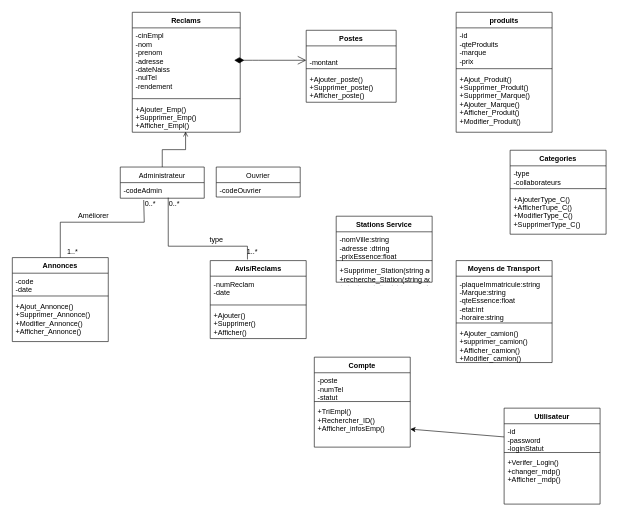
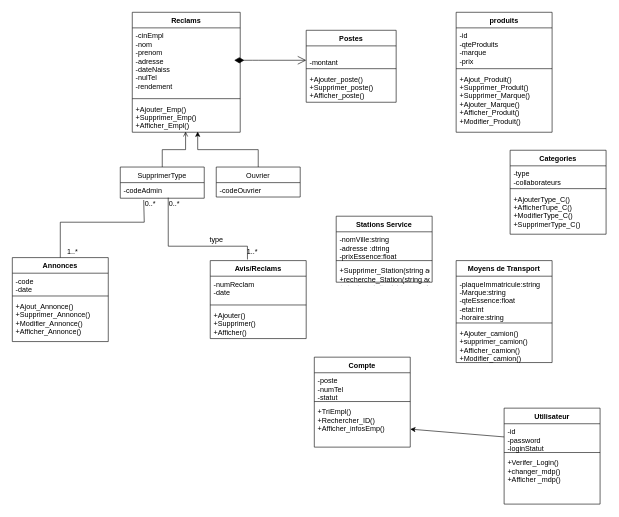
  <mxCell id="0" />
  <mxCell id="1" parent="0" />
  <mxCell id="2" value="Reclams" style="swimlane;fontStyle=1;align=center;verticalAlign=top;childLayout=stackLayout;horizontal=1;startSize=26;horizontalStack=0;resizeParent=1;resizeParentMax=0;resizeLast=0;collapsible=1;marginBottom=0;" parent="1" vertex="1"><mxGeometry x="220" y="20" width="180" height="200" as="geometry" /></mxCell>
  <mxCell id="3" value="-cinEmpl&#10;-nom&#10;-prenom&#10;-adresse&#10;-dateNaiss&#10;-nulTel&#10;-rendement" style="text;strokeColor=none;fillColor=none;align=left;verticalAlign=top;spacingLeft=4;spacingRight=4;overflow=hidden;rotatable=0;points=[[0,0.5],[1,0.5]];portConstraint=eastwest;" parent="2" vertex="1"><mxGeometry y="26" width="180" height="114" as="geometry" /></mxCell>
  <mxCell id="4" value="" style="line;strokeWidth=1;fillColor=none;align=left;verticalAlign=middle;spacingTop=-1;spacingLeft=3;spacingRight=3;rotatable=0;labelPosition=right;points=[];portConstraint=eastwest;" parent="2" vertex="1"><mxGeometry y="140" width="180" height="8" as="geometry" /></mxCell>
  <mxCell id="5" value="+Ajouter_Emp()&#10;+Supprimer_Emp()&#10;+Afficher_Empl()" style="text;strokeColor=none;fillColor=none;align=left;verticalAlign=top;spacingLeft=4;spacingRight=4;overflow=hidden;rotatable=0;points=[[0,0.5],[1,0.5]];portConstraint=eastwest;" parent="2" vertex="1"><mxGeometry y="148" width="180" height="52" as="geometry" /></mxCell>
  <mxCell id="6" value="produits" style="swimlane;fontStyle=1;align=center;verticalAlign=top;childLayout=stackLayout;horizontal=1;startSize=26;horizontalStack=0;resizeParent=1;resizeParentMax=0;resizeLast=0;collapsible=1;marginBottom=0;" parent="1" vertex="1"><mxGeometry x="760" y="20" width="160" height="200" as="geometry" /></mxCell>
  <mxCell id="7" value="-id&#10;-qteProduits&#10;-marque&#10;-prix" style="text;strokeColor=none;fillColor=none;align=left;verticalAlign=top;spacingLeft=4;spacingRight=4;overflow=hidden;rotatable=0;points=[[0,0.5],[1,0.5]];portConstraint=eastwest;" parent="6" vertex="1"><mxGeometry y="26" width="160" height="64" as="geometry" /></mxCell>
  <mxCell id="8" value="" style="line;strokeWidth=1;fillColor=none;align=left;verticalAlign=middle;spacingTop=-1;spacingLeft=3;spacingRight=3;rotatable=0;labelPosition=right;points=[];portConstraint=eastwest;" parent="6" vertex="1"><mxGeometry y="90" width="160" height="8" as="geometry" /></mxCell>
  <mxCell id="9" value="+Ajout_Produit()&#10;+Supprimer_Produit()&#10;+Supprimer_Marque()&#10;+Ajouter_Marque()&#10;+Afficher_Produit()&#10;+Modifier_Produit()" style="text;strokeColor=none;fillColor=none;align=left;verticalAlign=top;spacingLeft=4;spacingRight=4;overflow=hidden;rotatable=0;points=[[0,0.5],[1,0.5]];portConstraint=eastwest;" parent="6" vertex="1"><mxGeometry y="98" width="160" height="102" as="geometry" /></mxCell>
  <mxCell id="10" value="Stations Service" style="swimlane;fontStyle=1;align=center;verticalAlign=top;childLayout=stackLayout;horizontal=1;startSize=26;horizontalStack=0;resizeParent=1;resizeParentMax=0;resizeLast=0;collapsible=1;marginBottom=0;" parent="1" vertex="1"><mxGeometry x="560" y="360" width="160" height="110" as="geometry" /></mxCell>
  <mxCell id="11" value="-nomVille:string&#10;-adresse :dtring&#10;-prixEssence:float" style="text;strokeColor=none;fillColor=none;align=left;verticalAlign=top;spacingLeft=4;spacingRight=4;overflow=hidden;rotatable=0;points=[[0,0.5],[1,0.5]];portConstraint=eastwest;" parent="10" vertex="1"><mxGeometry y="26" width="160" height="44" as="geometry" /></mxCell>
  <mxCell id="12" value="" style="line;strokeWidth=1;fillColor=none;align=left;verticalAlign=middle;spacingTop=-1;spacingLeft=3;spacingRight=3;rotatable=0;labelPosition=right;points=[];portConstraint=eastwest;" parent="10" vertex="1"><mxGeometry y="70" width="160" height="8" as="geometry" /></mxCell>
  <mxCell id="13" value="+Supprimer_Station(string adrese)&#10;+recherche_Station(string adresse)&#10;+ajouter_station(string nomVille)&#10; &#10;" style="text;strokeColor=none;fillColor=none;align=left;verticalAlign=top;spacingLeft=4;spacingRight=4;overflow=hidden;rotatable=0;points=[[0,0.5],[1,0.5]];portConstraint=eastwest;" parent="10" vertex="1"><mxGeometry y="78" width="160" height="32" as="geometry" /></mxCell>
  <mxCell id="14" value="Moyens de Transport" style="swimlane;fontStyle=1;align=center;verticalAlign=top;childLayout=stackLayout;horizontal=1;startSize=26;horizontalStack=0;resizeParent=1;resizeParentMax=0;resizeLast=0;collapsible=1;marginBottom=0;" parent="1" vertex="1"><mxGeometry x="760" y="434" width="160" height="170" as="geometry" /></mxCell>
  <mxCell id="15" value="-plaqueImmatricule:string&#10;-Marque:string&#10;-qteEssence:float&#10;-etat:int&#10;-horaire:string" style="text;strokeColor=none;fillColor=none;align=left;verticalAlign=top;spacingLeft=4;spacingRight=4;overflow=hidden;rotatable=0;points=[[0,0.5],[1,0.5]];portConstraint=eastwest;" parent="14" vertex="1"><mxGeometry y="26" width="160" height="74" as="geometry" /></mxCell>
  <mxCell id="16" value="" style="line;strokeWidth=1;fillColor=none;align=left;verticalAlign=middle;spacingTop=-1;spacingLeft=3;spacingRight=3;rotatable=0;labelPosition=right;points=[];portConstraint=eastwest;" parent="14" vertex="1"><mxGeometry y="100" width="160" height="8" as="geometry" /></mxCell>
  <mxCell id="17" value="+Ajouter_camion()&#10;+supprimer_camion()&#10;+Afficher_camion()&#10;+Modifier_camion()" style="text;strokeColor=none;fillColor=none;align=left;verticalAlign=top;spacingLeft=4;spacingRight=4;overflow=hidden;rotatable=0;points=[[0,0.5],[1,0.5]];portConstraint=eastwest;" parent="14" vertex="1"><mxGeometry y="108" width="160" height="62" as="geometry" /></mxCell>
  <mxCell id="18" value="Avis/Reclams" style="swimlane;fontStyle=1;align=center;verticalAlign=top;childLayout=stackLayout;horizontal=1;startSize=26;horizontalStack=0;resizeParent=1;resizeParentMax=0;resizeLast=0;collapsible=1;marginBottom=0;" parent="1" vertex="1"><mxGeometry x="350" y="434" width="160" height="130" as="geometry" /></mxCell>
  <mxCell id="19" value="-numReclam&#10;-date " style="text;strokeColor=none;fillColor=none;align=left;verticalAlign=top;spacingLeft=4;spacingRight=4;overflow=hidden;rotatable=0;points=[[0,0.5],[1,0.5]];portConstraint=eastwest;" parent="18" vertex="1"><mxGeometry y="26" width="160" height="44" as="geometry" /></mxCell>
  <mxCell id="20" value="" style="line;strokeWidth=1;fillColor=none;align=left;verticalAlign=middle;spacingTop=-1;spacingLeft=3;spacingRight=3;rotatable=0;labelPosition=right;points=[];portConstraint=eastwest;" parent="18" vertex="1"><mxGeometry y="70" width="160" height="8" as="geometry" /></mxCell>
  <mxCell id="21" value="+Ajouter()&#10;+Supprimer()&#10;+Afficher()" style="text;strokeColor=none;fillColor=none;align=left;verticalAlign=top;spacingLeft=4;spacingRight=4;overflow=hidden;rotatable=0;points=[[0,0.5],[1,0.5]];portConstraint=eastwest;" parent="18" vertex="1"><mxGeometry y="78" width="160" height="52" as="geometry" /></mxCell>
  <mxCell id="22" value="Annonces" style="swimlane;fontStyle=1;align=center;verticalAlign=top;childLayout=stackLayout;horizontal=1;startSize=26;horizontalStack=0;resizeParent=1;resizeParentMax=0;resizeLast=0;collapsible=1;marginBottom=0;" parent="1" vertex="1"><mxGeometry x="20" y="429" width="160" height="140" as="geometry" /></mxCell>
  <mxCell id="23" value="-code &#10;-date" style="text;strokeColor=none;fillColor=none;align=left;verticalAlign=top;spacingLeft=4;spacingRight=4;overflow=hidden;rotatable=0;points=[[0,0.5],[1,0.5]];portConstraint=eastwest;" parent="22" vertex="1"><mxGeometry y="26" width="160" height="34" as="geometry" /></mxCell>
  <mxCell id="24" value="" style="line;strokeWidth=1;fillColor=none;align=left;verticalAlign=middle;spacingTop=-1;spacingLeft=3;spacingRight=3;rotatable=0;labelPosition=right;points=[];portConstraint=eastwest;" parent="22" vertex="1"><mxGeometry y="60" width="160" height="8" as="geometry" /></mxCell>
  <mxCell id="25" value="+Ajout_Annonce()&#10;+Supprimer_Annonce()&#10;+Modifier_Annonce()&#10;+Afficher_Annonce()" style="text;strokeColor=none;fillColor=none;align=left;verticalAlign=top;spacingLeft=4;spacingRight=4;overflow=hidden;rotatable=0;points=[[0,0.5],[1,0.5]];portConstraint=eastwest;" parent="22" vertex="1"><mxGeometry y="68" width="160" height="72" as="geometry" /></mxCell>
  <mxCell id="26" value="Compte" style="swimlane;fontStyle=1;align=center;verticalAlign=top;childLayout=stackLayout;horizontal=1;startSize=26;horizontalStack=0;resizeParent=1;resizeParentMax=0;resizeLast=0;collapsible=1;marginBottom=0;" parent="1" vertex="1"><mxGeometry x="523.5" y="595" width="160" height="150" as="geometry" /></mxCell>
  <mxCell id="27" value="-poste&#10;-numTel&#10;-statut" style="text;strokeColor=none;fillColor=none;align=left;verticalAlign=top;spacingLeft=4;spacingRight=4;overflow=hidden;rotatable=0;points=[[0,0.5],[1,0.5]];portConstraint=eastwest;" parent="26" vertex="1"><mxGeometry y="26" width="160" height="44" as="geometry" /></mxCell>
  <mxCell id="28" value="" style="line;strokeWidth=1;fillColor=none;align=left;verticalAlign=middle;spacingTop=-1;spacingLeft=3;spacingRight=3;rotatable=0;labelPosition=right;points=[];portConstraint=eastwest;" parent="26" vertex="1"><mxGeometry y="70" width="160" height="8" as="geometry" /></mxCell>
  <mxCell id="29" value="+TriEmpl()&#10;+Rechercher_ID()&#10;+Afficher_infosEmp()" style="text;strokeColor=none;fillColor=none;align=left;verticalAlign=top;spacingLeft=4;spacingRight=4;overflow=hidden;rotatable=0;points=[[0,0.5],[1,0.5]];portConstraint=eastwest;" parent="26" vertex="1"><mxGeometry y="78" width="160" height="72" as="geometry" /></mxCell>
  <mxCell id="30" value="Utilisateur" style="swimlane;fontStyle=1;align=center;verticalAlign=top;childLayout=stackLayout;horizontal=1;startSize=26;horizontalStack=0;resizeParent=1;resizeParentMax=0;resizeLast=0;collapsible=1;marginBottom=0;" parent="1" vertex="1"><mxGeometry x="840" y="680" width="160" height="160" as="geometry" /></mxCell>
  <mxCell id="31" value="-id&#10;-password&#10;-loginStatut&#10;" style="text;strokeColor=none;fillColor=none;align=left;verticalAlign=top;spacingLeft=4;spacingRight=4;overflow=hidden;rotatable=0;points=[[0,0.5],[1,0.5]];portConstraint=eastwest;" parent="30" vertex="1"><mxGeometry y="26" width="160" height="44" as="geometry" /></mxCell>
  <mxCell id="32" value="" style="line;strokeWidth=1;fillColor=none;align=left;verticalAlign=middle;spacingTop=-1;spacingLeft=3;spacingRight=3;rotatable=0;labelPosition=right;points=[];portConstraint=eastwest;" parent="30" vertex="1"><mxGeometry y="70" width="160" height="8" as="geometry" /></mxCell>
  <mxCell id="33" value="+Verifer_Login()&#10;+changer_mdp()&#10;+Afficher _mdp()" style="text;strokeColor=none;fillColor=none;align=left;verticalAlign=top;spacingLeft=4;spacingRight=4;overflow=hidden;rotatable=0;points=[[0,0.5],[1,0.5]];portConstraint=eastwest;" parent="30" vertex="1"><mxGeometry y="78" width="160" height="82" as="geometry" /></mxCell>
  <mxCell id="34" value="Categories" style="swimlane;fontStyle=1;align=center;verticalAlign=top;childLayout=stackLayout;horizontal=1;startSize=26;horizontalStack=0;resizeParent=1;resizeParentMax=0;resizeLast=0;collapsible=1;marginBottom=0;" parent="1" vertex="1"><mxGeometry x="850" y="250" width="160" height="140" as="geometry" /></mxCell>
  <mxCell id="35" value="-type &#10;-collaborateurs" style="text;strokeColor=none;fillColor=none;align=left;verticalAlign=top;spacingLeft=4;spacingRight=4;overflow=hidden;rotatable=0;points=[[0,0.5],[1,0.5]];portConstraint=eastwest;" parent="34" vertex="1"><mxGeometry y="26" width="160" height="34" as="geometry" /></mxCell>
  <mxCell id="36" value="" style="line;strokeWidth=1;fillColor=none;align=left;verticalAlign=middle;spacingTop=-1;spacingLeft=3;spacingRight=3;rotatable=0;labelPosition=right;points=[];portConstraint=eastwest;" parent="34" vertex="1"><mxGeometry y="60" width="160" height="8" as="geometry" /></mxCell>
  <mxCell id="37" value="+AjouterType_C()&#10;+AfficherTupe_C()&#10;+ModifierType_C()&#10;+SupprimerType_C()" style="text;strokeColor=none;fillColor=none;align=left;verticalAlign=top;spacingLeft=4;spacingRight=4;overflow=hidden;rotatable=0;points=[[0,0.5],[1,0.5]];portConstraint=eastwest;" parent="34" vertex="1"><mxGeometry y="68" width="160" height="72" as="geometry" /></mxCell>
  <mxCell id="38" style="edgeStyle=orthogonalEdgeStyle;rounded=0;orthogonalLoop=1;jettySize=auto;html=1;entryX=0.494;entryY=0.981;entryDx=0;entryDy=0;entryPerimeter=0;endArrow=open;" parent="1" source="39" target="5" edge="1"><mxGeometry relative="1" as="geometry" /></mxCell>
- <mxCell id="39" value="Administrateur" style="swimlane;fontStyle=0;childLayout=stackLayout;horizontal=1;startSize=26;fillColor=none;horizontalStack=0;resizeParent=1;resizeParentMax=0;resizeLast=0;collapsible=1;marginBottom=0;" parent="1" vertex="1"><mxGeometry x="200" y="278" width="140" height="52" as="geometry" /></mxCell>
+ <mxCell id="39" value="SupprimerType" style="swimlane;fontStyle=0;childLayout=stackLayout;horizontal=1;startSize=26;fillColor=none;horizontalStack=0;resizeParent=1;resizeParentMax=0;resizeLast=0;collapsible=1;marginBottom=0;" parent="1" vertex="1"><mxGeometry x="200" y="278" width="140" height="52" as="geometry" /></mxCell>
  <mxCell id="40" value="-codeAdmin" style="text;strokeColor=none;fillColor=none;align=left;verticalAlign=top;spacingLeft=4;spacingRight=4;overflow=hidden;rotatable=0;points=[[0,0.5],[1,0.5]];portConstraint=eastwest;" parent="39" vertex="1"><mxGeometry y="26" width="140" height="26" as="geometry" /></mxCell>
+ <mxCell id="41" style="edgeStyle=orthogonalEdgeStyle;rounded=0;orthogonalLoop=1;jettySize=auto;html=1;exitX=0.5;exitY=0;exitDx=0;exitDy=0;entryX=0.606;entryY=0.981;entryDx=0;entryDy=0;entryPerimeter=0;" parent="1" source="42" target="5" edge="1"><mxGeometry relative="1" as="geometry" /></mxCell>
  <mxCell id="42" value="Ouvrier" style="swimlane;fontStyle=0;childLayout=stackLayout;horizontal=1;startSize=26;fillColor=none;horizontalStack=0;resizeParent=1;resizeParentMax=0;resizeLast=0;collapsible=1;marginBottom=0;" parent="1" vertex="1"><mxGeometry x="360" y="278" width="140" height="50" as="geometry" /></mxCell>
  <mxCell id="43" value="-codeOuvrier" style="text;strokeColor=none;fillColor=none;align=left;verticalAlign=top;spacingLeft=4;spacingRight=4;overflow=hidden;rotatable=0;points=[[0,0.5],[1,0.5]];portConstraint=eastwest;" parent="42" vertex="1"><mxGeometry y="26" width="140" height="24" as="geometry" /></mxCell>
  <mxCell id="44" value="Postes" style="swimlane;fontStyle=1;align=center;verticalAlign=top;childLayout=stackLayout;horizontal=1;startSize=26;horizontalStack=0;resizeParent=1;resizeParentMax=0;resizeLast=0;collapsible=1;marginBottom=0;" parent="1" vertex="1"><mxGeometry x="510" y="50" width="150" height="120" as="geometry" /></mxCell>
  <mxCell id="45" value="&#10;-montant" style="text;strokeColor=none;fillColor=none;align=left;verticalAlign=top;spacingLeft=4;spacingRight=4;overflow=hidden;rotatable=0;points=[[0,0.5],[1,0.5]];portConstraint=eastwest;" parent="44" vertex="1"><mxGeometry y="26" width="150" height="34" as="geometry" /></mxCell>
  <mxCell id="46" value="" style="line;strokeWidth=1;fillColor=none;align=left;verticalAlign=middle;spacingTop=-1;spacingLeft=3;spacingRight=3;rotatable=0;labelPosition=right;points=[];portConstraint=eastwest;" parent="44" vertex="1"><mxGeometry y="60" width="150" height="8" as="geometry" /></mxCell>
  <mxCell id="47" value="+Ajouter_poste()&#10;+Supprimer_poste()&#10;+Afficher_poste()" style="text;strokeColor=none;fillColor=none;align=left;verticalAlign=top;spacingLeft=4;spacingRight=4;overflow=hidden;rotatable=0;points=[[0,0.5],[1,0.5]];portConstraint=eastwest;" parent="44" vertex="1"><mxGeometry y="68" width="150" height="52" as="geometry" /></mxCell>
  <mxCell id="48" value="" style="endArrow=open;html=1;endSize=12;startArrow=diamondThin;startSize=14;startFill=1;edgeStyle=orthogonalEdgeStyle;align=left;verticalAlign=bottom;" parent="1" edge="1"><mxGeometry x="0.091" y="-20" relative="1" as="geometry"><mxPoint x="390" y="100" as="sourcePoint" /><mxPoint x="510" y="100" as="targetPoint" /><Array as="points"><mxPoint x="420" y="100" /><mxPoint x="420" y="100" /></Array><mxPoint as="offset" /></mxGeometry></mxCell>
  <mxCell id="49" value="" style="endArrow=none;html=1;rounded=0;exitX=0.5;exitY=0;exitDx=0;exitDy=0;entryX=0.279;entryY=1.115;entryDx=0;entryDy=0;entryPerimeter=0;" parent="1" source="22" target="40" edge="1"><mxGeometry relative="1" as="geometry"><mxPoint x="10" y="370" as="sourcePoint" /><mxPoint x="270" y="370" as="targetPoint" /><Array as="points"><mxPoint x="100" y="370" /><mxPoint x="240" y="370" /></Array></mxGeometry></mxCell>
  <mxCell id="50" value="0..*" style="text;html=1;align=center;verticalAlign=middle;resizable=0;points=[];autosize=1;" parent="1" vertex="1"><mxGeometry x="235" y="330" width="30" height="20" as="geometry" /></mxCell>
  <mxCell id="51" value="1..*" style="text;html=1;align=center;verticalAlign=middle;resizable=0;points=[];autosize=1;" parent="1" vertex="1"><mxGeometry x="105" y="410" width="30" height="20" as="geometry" /></mxCell>
  <mxCell id="52" value="" style="endArrow=none;html=1;rounded=0;entryX=0.388;entryY=-0.015;entryDx=0;entryDy=0;entryPerimeter=0;exitX=0.571;exitY=0.962;exitDx=0;exitDy=0;exitPerimeter=0;" parent="1" source="40" target="18" edge="1"><mxGeometry relative="1" as="geometry"><mxPoint x="260" y="410" as="sourcePoint" /><mxPoint x="410" y="430" as="targetPoint" /><Array as="points"><mxPoint x="280" y="410" /><mxPoint x="412" y="410" /></Array></mxGeometry></mxCell>
  <mxCell id="53" value="0..*" style="text;html=1;align=center;verticalAlign=middle;resizable=0;points=[];autosize=1;" parent="1" vertex="1"><mxGeometry x="275" y="330" width="30" height="20" as="geometry" /></mxCell>
  <mxCell id="54" value="1..*" style="text;html=1;align=center;verticalAlign=middle;resizable=0;points=[];autosize=1;" parent="1" vertex="1"><mxGeometry x="405" y="410" width="30" height="20" as="geometry" /></mxCell>
- <mxCell id="55" value="Améliorer" style="text;html=1;align=center;verticalAlign=middle;resizable=0;points=[];autosize=1;" parent="1" vertex="1"><mxGeometry x="120" y="350" width="70" height="20" as="geometry" /></mxCell>
  <mxCell id="56" value="type" style="text;html=1;align=center;verticalAlign=middle;resizable=0;points=[];autosize=1;" parent="1" vertex="1"><mxGeometry x="335" y="390" width="50" height="20" as="geometry" /></mxCell>
  <mxCell id="57" value="" style="endArrow=none;html=1;entryX=0;entryY=0.5;entryDx=0;entryDy=0;endFill=0;startArrow=classic;startFill=1;" parent="1" target="31" edge="1"><mxGeometry width="50" height="50" relative="1" as="geometry"><mxPoint x="683.5" y="715" as="sourcePoint" /><mxPoint x="733.5" y="665" as="targetPoint" /></mxGeometry></mxCell>
